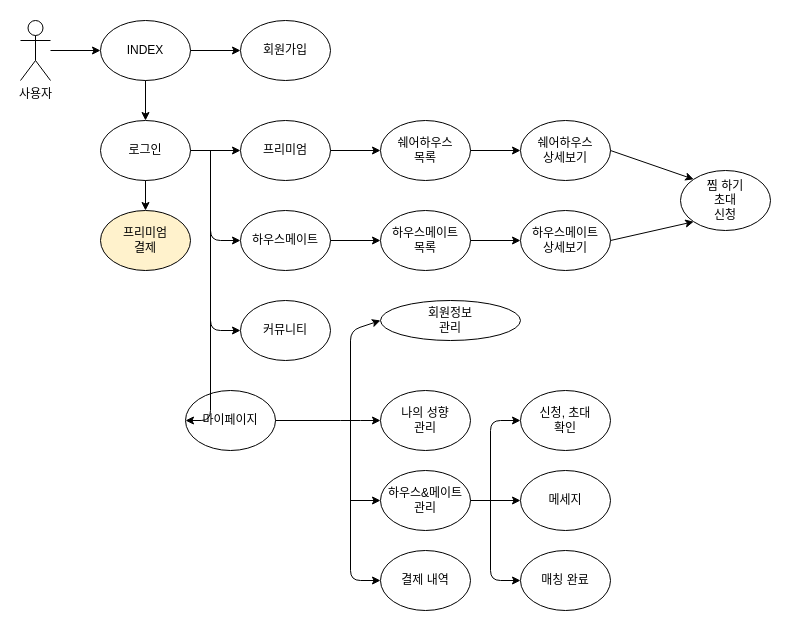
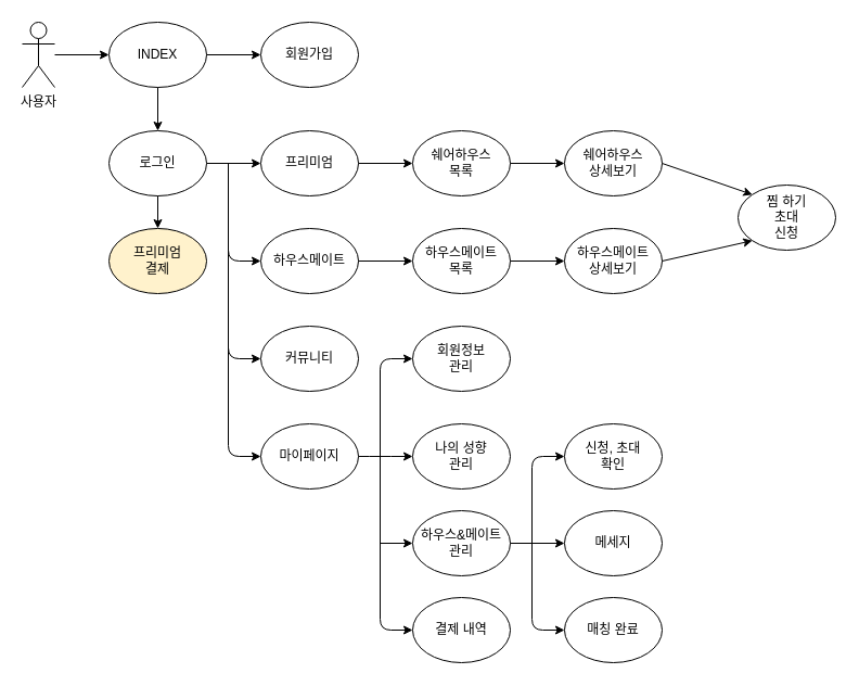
  <mxCell id="0" />
  <mxCell id="1" parent="0" />
  <mxCell id="2" value="사용자" style="shape=umlActor;verticalLabelPosition=bottom;verticalAlign=top;html=1;outlineConnect=0;" parent="1" vertex="1"><mxGeometry x="20" y="20" width="30" height="60" as="geometry" /></mxCell>
  <mxCell id="3" value="" style="endArrow=classic;html=1;entryX=0;entryY=0.5;entryDx=0;entryDy=0;" edge="1" parent="1" source="2" target="4"><mxGeometry width="50" height="50" relative="1" as="geometry"><mxPoint x="340" y="210" as="sourcePoint" /><mxPoint x="100" y="50" as="targetPoint" /></mxGeometry></mxCell>
  <mxCell id="4" value="INDEX" style="ellipse;whiteSpace=wrap;html=1;" vertex="1" parent="1"><mxGeometry x="100" y="20" width="90" height="60" as="geometry" /></mxCell>
  <mxCell id="5" value="회원가입" style="ellipse;whiteSpace=wrap;html=1;" vertex="1" parent="1"><mxGeometry x="240" y="20" width="90" height="60" as="geometry" /></mxCell>
  <mxCell id="6" value="로그인" style="ellipse;whiteSpace=wrap;html=1;" vertex="1" parent="1"><mxGeometry x="100" y="120" width="90" height="60" as="geometry" /></mxCell>
  <mxCell id="7" value="프리미엄" style="ellipse;whiteSpace=wrap;html=1;" vertex="1" parent="1"><mxGeometry x="240" y="120" width="90" height="60" as="geometry" /></mxCell>
  <mxCell id="8" value="하우스메이트" style="ellipse;whiteSpace=wrap;html=1;" vertex="1" parent="1"><mxGeometry x="240" y="210" width="90" height="60" as="geometry" /></mxCell>
  <mxCell id="9" value="" style="endArrow=classic;html=1;exitX=1;exitY=0.5;exitDx=0;exitDy=0;entryX=0;entryY=0.5;entryDx=0;entryDy=0;" edge="1" parent="1" source="4" target="5"><mxGeometry width="50" height="50" relative="1" as="geometry"><mxPoint x="340" y="210" as="sourcePoint" /><mxPoint x="390" y="160" as="targetPoint" /></mxGeometry></mxCell>
  <mxCell id="10" value="" style="endArrow=classic;html=1;exitX=0.5;exitY=1;exitDx=0;exitDy=0;entryX=0.5;entryY=0;entryDx=0;entryDy=0;" edge="1" parent="1" source="4" target="6"><mxGeometry width="50" height="50" relative="1" as="geometry"><mxPoint x="200" y="60" as="sourcePoint" /><mxPoint x="250" y="60" as="targetPoint" /></mxGeometry></mxCell>
  <mxCell id="11" value="찜 하기&lt;br&gt;초대&lt;br&gt;신청" style="ellipse;whiteSpace=wrap;html=1;" vertex="1" parent="1"><mxGeometry x="680" y="170" width="90" height="60" as="geometry" /></mxCell>
  <mxCell id="12" value="쉐어하우스&lt;br&gt;목록" style="ellipse;whiteSpace=wrap;html=1;" vertex="1" parent="1"><mxGeometry x="380" y="120" width="90" height="60" as="geometry" /></mxCell>
  <mxCell id="13" value="하우스메이트&lt;br&gt;목록" style="ellipse;whiteSpace=wrap;html=1;" vertex="1" parent="1"><mxGeometry x="380" y="210" width="90" height="60" as="geometry" /></mxCell>
  <mxCell id="14" value="쉐어하우스&lt;br&gt;상세보기" style="ellipse;whiteSpace=wrap;html=1;" vertex="1" parent="1"><mxGeometry x="520" y="120" width="90" height="60" as="geometry" /></mxCell>
  <mxCell id="15" value="하우스메이트&lt;br&gt;상세보기&lt;br&gt;" style="ellipse;whiteSpace=wrap;html=1;" vertex="1" parent="1"><mxGeometry x="520" y="210" width="90" height="60" as="geometry" /></mxCell>
  <mxCell id="16" value="" style="endArrow=classic;html=1;entryX=0;entryY=0.5;entryDx=0;entryDy=0;exitX=1;exitY=0.5;exitDx=0;exitDy=0;" edge="1" parent="1" source="6" target="7"><mxGeometry width="50" height="50" relative="1" as="geometry"><mxPoint x="100" y="320" as="sourcePoint" /><mxPoint x="150" y="270" as="targetPoint" /></mxGeometry></mxCell>
  <mxCell id="17" value="" style="endArrow=classic;html=1;exitX=0.5;exitY=1;exitDx=0;exitDy=0;entryX=0.5;entryY=0;entryDx=0;entryDy=0;" edge="1" parent="1" source="6" target="24"><mxGeometry width="50" height="50" relative="1" as="geometry"><mxPoint x="200" y="160" as="sourcePoint" /><mxPoint x="145" y="220" as="targetPoint" /></mxGeometry></mxCell>
  <mxCell id="18" value="" style="endArrow=classic;html=1;entryX=0;entryY=1;entryDx=0;entryDy=0;exitX=1;exitY=0.5;exitDx=0;exitDy=0;" edge="1" parent="1" source="15" target="11"><mxGeometry width="50" height="50" relative="1" as="geometry"><mxPoint x="210" y="170" as="sourcePoint" /><mxPoint x="260" y="170" as="targetPoint" /></mxGeometry></mxCell>
  <mxCell id="19" value="" style="endArrow=classic;html=1;entryX=0;entryY=0.5;entryDx=0;entryDy=0;exitX=1;exitY=0.5;exitDx=0;exitDy=0;" edge="1" parent="1" source="13" target="15"><mxGeometry width="50" height="50" relative="1" as="geometry"><mxPoint x="220" y="180" as="sourcePoint" /><mxPoint x="270" y="180" as="targetPoint" /></mxGeometry></mxCell>
  <mxCell id="20" value="" style="endArrow=classic;html=1;exitX=1;exitY=0.5;exitDx=0;exitDy=0;entryX=0;entryY=0.5;entryDx=0;entryDy=0;" edge="1" parent="1" source="8" target="13"><mxGeometry width="50" height="50" relative="1" as="geometry"><mxPoint x="230" y="190" as="sourcePoint" /><mxPoint x="380" y="250" as="targetPoint" /></mxGeometry></mxCell>
  <mxCell id="21" value="" style="endArrow=classic;html=1;entryX=0;entryY=0;entryDx=0;entryDy=0;exitX=1;exitY=0.5;exitDx=0;exitDy=0;" edge="1" parent="1" source="14" target="11"><mxGeometry width="50" height="50" relative="1" as="geometry"><mxPoint x="240" y="200" as="sourcePoint" /><mxPoint x="290" y="200" as="targetPoint" /></mxGeometry></mxCell>
  <mxCell id="22" value="" style="endArrow=classic;html=1;entryX=0;entryY=0.5;entryDx=0;entryDy=0;exitX=1;exitY=0.5;exitDx=0;exitDy=0;" edge="1" parent="1" source="12" target="14"><mxGeometry width="50" height="50" relative="1" as="geometry"><mxPoint x="250" y="210" as="sourcePoint" /><mxPoint x="300" y="210" as="targetPoint" /></mxGeometry></mxCell>
  <mxCell id="23" value="" style="endArrow=classic;html=1;entryX=0;entryY=0.5;entryDx=0;entryDy=0;exitX=1;exitY=0.5;exitDx=0;exitDy=0;" edge="1" parent="1" source="7" target="12"><mxGeometry width="50" height="50" relative="1" as="geometry"><mxPoint x="260" y="220" as="sourcePoint" /><mxPoint x="310" y="220" as="targetPoint" /></mxGeometry></mxCell>
  <mxCell id="24" value="프리미엄&lt;br&gt;결제" style="ellipse;whiteSpace=wrap;html=1;fillColor=#fff2cc;" vertex="1" parent="1"><mxGeometry x="100" y="210" width="90" height="60" as="geometry" /></mxCell>
  <mxCell id="25" value="나의 성향&lt;br&gt;관리" style="ellipse;whiteSpace=wrap;html=1;" vertex="1" parent="1"><mxGeometry x="380" y="390" width="90" height="60" as="geometry" /></mxCell>
- <mxCell id="26" value="마이페이지" style="ellipse;whiteSpace=wrap;html=1;" vertex="1" parent="1"><mxGeometry x="185" y="390" width="90" height="60" as="geometry" /></mxCell>
+ <mxCell id="26" value="마이페이지" style="ellipse;whiteSpace=wrap;html=1;" vertex="1" parent="1"><mxGeometry x="240" y="390" width="90" height="60" as="geometry" /></mxCell>
  <mxCell id="27" value="커뮤니티" style="ellipse;whiteSpace=wrap;html=1;" vertex="1" parent="1"><mxGeometry x="240" y="300" width="90" height="60" as="geometry" /></mxCell>
  <mxCell id="28" value="" style="endArrow=classic;html=1;entryX=0;entryY=0.5;entryDx=0;entryDy=0;" edge="1" parent="1" target="8"><mxGeometry width="50" height="50" relative="1" as="geometry"><mxPoint x="210" y="150" as="sourcePoint" /><mxPoint x="155" y="230" as="targetPoint" /><Array as="points"><mxPoint x="210" y="240" /></Array></mxGeometry></mxCell>
  <mxCell id="29" value="" style="endArrow=classic;html=1;entryX=0;entryY=0.5;entryDx=0;entryDy=0;" edge="1" parent="1" target="27"><mxGeometry width="50" height="50" relative="1" as="geometry"><mxPoint x="210" y="150" as="sourcePoint" /><mxPoint x="350" y="190" as="targetPoint" /><Array as="points"><mxPoint x="210" y="330" /></Array></mxGeometry></mxCell>
- <mxCell id="30" value="회원정보&lt;br&gt;관리" style="ellipse;whiteSpace=wrap;html=1;" vertex="1" parent="1"><mxGeometry x="380" y="300" width="140" height="40" as="geometry" /></mxCell>
+ <mxCell id="30" value="회원정보&lt;br&gt;관리" style="ellipse;whiteSpace=wrap;html=1;" vertex="1" parent="1"><mxGeometry x="380" y="300" width="90" height="60" as="geometry" /></mxCell>
  <mxCell id="31" value="결제 내역" style="ellipse;whiteSpace=wrap;html=1;" vertex="1" parent="1"><mxGeometry x="380" y="550" width="90" height="60" as="geometry" /></mxCell>
  <mxCell id="32" value="하우스&amp;amp;메이트&lt;br&gt;관리" style="ellipse;whiteSpace=wrap;html=1;" vertex="1" parent="1"><mxGeometry x="380" y="470" width="90" height="60" as="geometry" /></mxCell>
  <mxCell id="33" value="" style="endArrow=classic;html=1;entryX=0;entryY=0.5;entryDx=0;entryDy=0;" edge="1" parent="1" target="30"><mxGeometry width="50" height="50" relative="1" as="geometry"><mxPoint x="350" y="420" as="sourcePoint" /><mxPoint x="450" y="390" as="targetPoint" /><Array as="points"><mxPoint x="350" y="420" /><mxPoint x="350" y="330" /></Array></mxGeometry></mxCell>
  <mxCell id="34" value="" style="endArrow=classic;html=1;entryX=0;entryY=0.5;entryDx=0;entryDy=0;" edge="1" parent="1" target="32"><mxGeometry width="50" height="50" relative="1" as="geometry"><mxPoint x="350" y="500" as="sourcePoint" /><mxPoint x="450" y="310" as="targetPoint" /><Array as="points"><mxPoint x="350" y="500" /></Array></mxGeometry></mxCell>
  <mxCell id="35" value="" style="endArrow=classic;html=1;entryX=0;entryY=0.5;entryDx=0;entryDy=0;exitX=1;exitY=0.5;exitDx=0;exitDy=0;" edge="1" parent="1" source="26" target="25"><mxGeometry width="50" height="50" relative="1" as="geometry"><mxPoint x="350" y="370" as="sourcePoint" /><mxPoint x="380" y="450" as="targetPoint" /><Array as="points"><mxPoint x="350" y="420" /></Array></mxGeometry></mxCell>
  <mxCell id="36" value="" style="endArrow=classic;html=1;entryX=0;entryY=0.5;entryDx=0;entryDy=0;" edge="1" parent="1" target="31"><mxGeometry width="50" height="50" relative="1" as="geometry"><mxPoint x="350" y="340" as="sourcePoint" /><mxPoint x="380" y="500" as="targetPoint" /><Array as="points"><mxPoint x="350" y="580" /></Array></mxGeometry></mxCell>
  <mxCell id="37" value="" style="endArrow=classic;html=1;entryX=0;entryY=0.5;entryDx=0;entryDy=0;" edge="1" parent="1" target="26"><mxGeometry width="50" height="50" relative="1" as="geometry"><mxPoint x="210" y="150" as="sourcePoint" /><mxPoint x="240" y="350" as="targetPoint" /><Array as="points"><mxPoint x="210" y="420" /></Array></mxGeometry></mxCell>
  <mxCell id="38" value="신청, 초대&lt;br&gt;확인" style="ellipse;whiteSpace=wrap;html=1;" vertex="1" parent="1"><mxGeometry x="520" y="390" width="90" height="60" as="geometry" /></mxCell>
  <mxCell id="39" value="매칭 완료" style="ellipse;whiteSpace=wrap;html=1;" vertex="1" parent="1"><mxGeometry x="520" y="550" width="90" height="60" as="geometry" /></mxCell>
  <mxCell id="40" value="메세지" style="ellipse;whiteSpace=wrap;html=1;" vertex="1" parent="1"><mxGeometry x="520" y="470" width="90" height="60" as="geometry" /></mxCell>
  <mxCell id="41" value="" style="endArrow=classic;html=1;exitX=1;exitY=0.5;exitDx=0;exitDy=0;entryX=0;entryY=0.5;entryDx=0;entryDy=0;" edge="1" parent="1" source="32" target="40"><mxGeometry width="50" height="50" relative="1" as="geometry"><mxPoint x="400" y="470" as="sourcePoint" /><mxPoint x="450" y="420" as="targetPoint" /></mxGeometry></mxCell>
  <mxCell id="42" value="" style="endArrow=classic;html=1;entryX=0;entryY=0.5;entryDx=0;entryDy=0;" edge="1" parent="1" target="38"><mxGeometry width="50" height="50" relative="1" as="geometry"><mxPoint x="490" y="500" as="sourcePoint" /><mxPoint x="530" y="510" as="targetPoint" /><Array as="points"><mxPoint x="490" y="420" /></Array></mxGeometry></mxCell>
  <mxCell id="43" value="" style="endArrow=classic;html=1;entryX=0;entryY=0.5;entryDx=0;entryDy=0;" edge="1" parent="1" target="39"><mxGeometry width="50" height="50" relative="1" as="geometry"><mxPoint x="490" y="500" as="sourcePoint" /><mxPoint x="530" y="510" as="targetPoint" /><Array as="points"><mxPoint x="490" y="580" /></Array></mxGeometry></mxCell>
